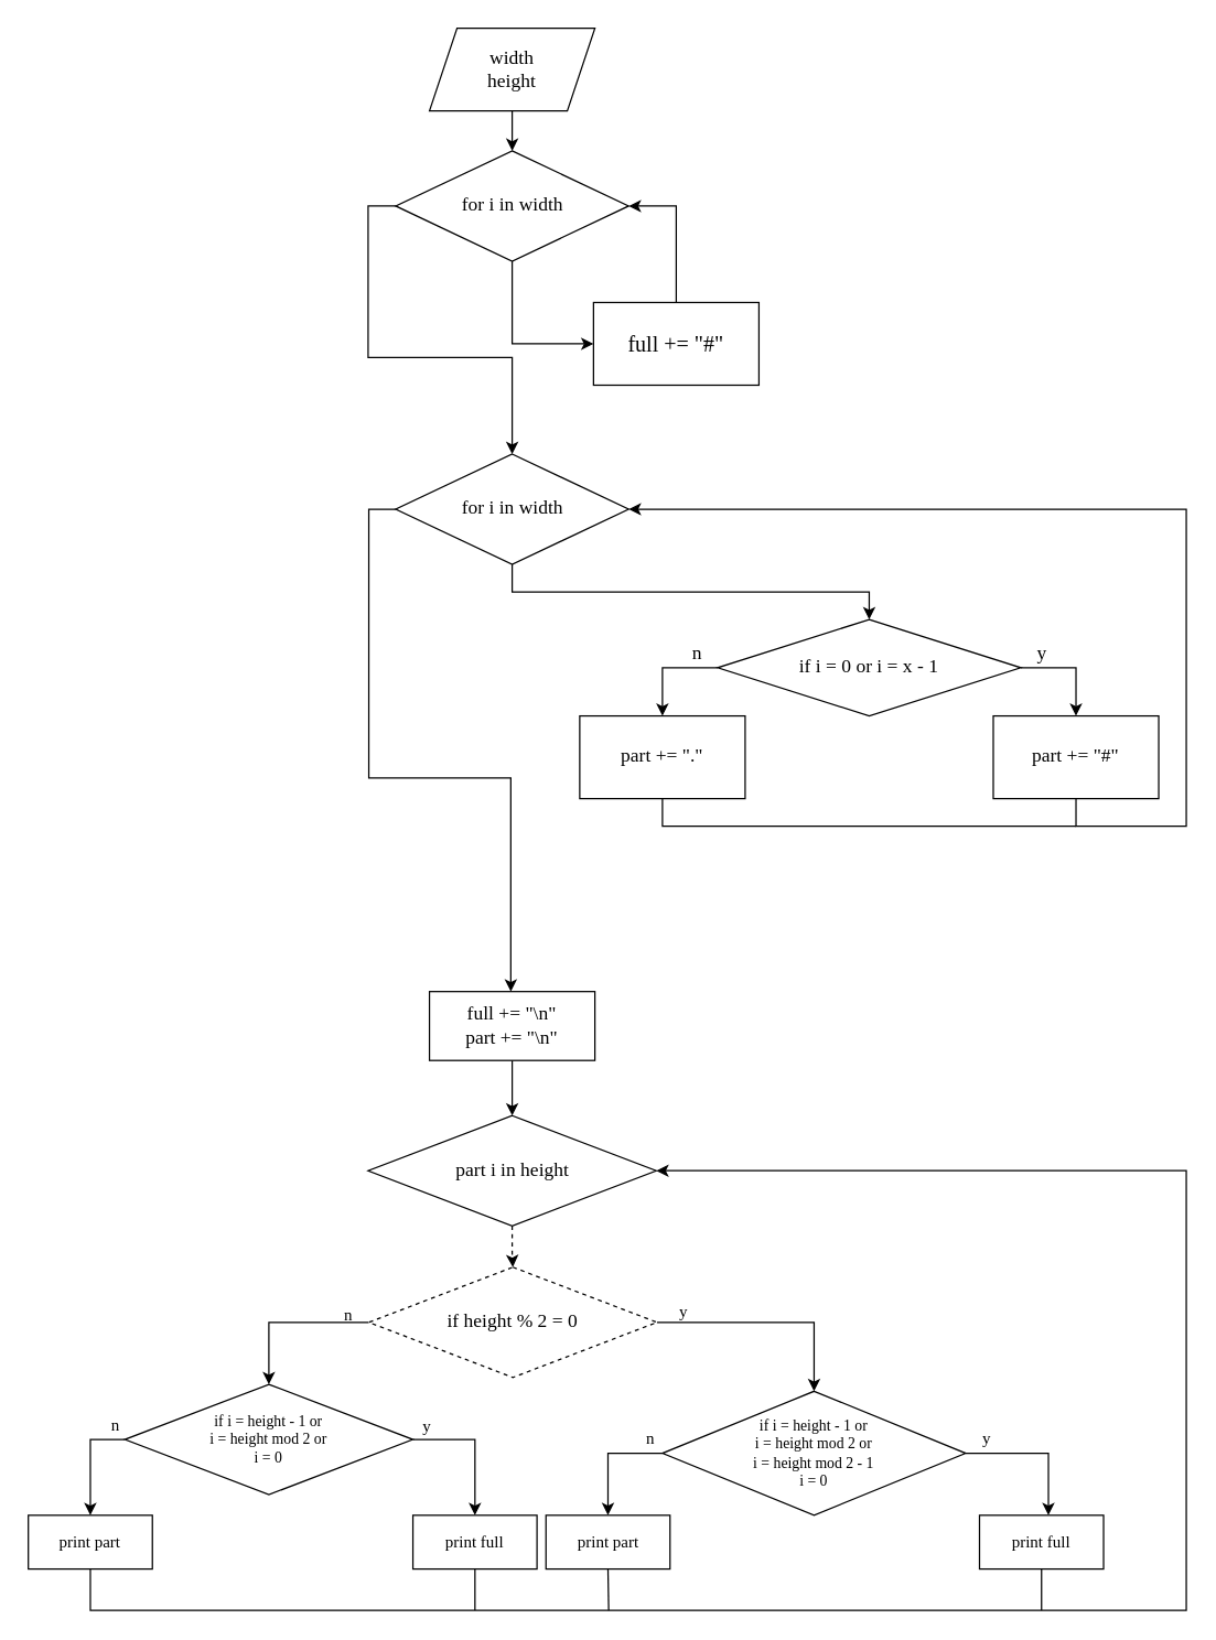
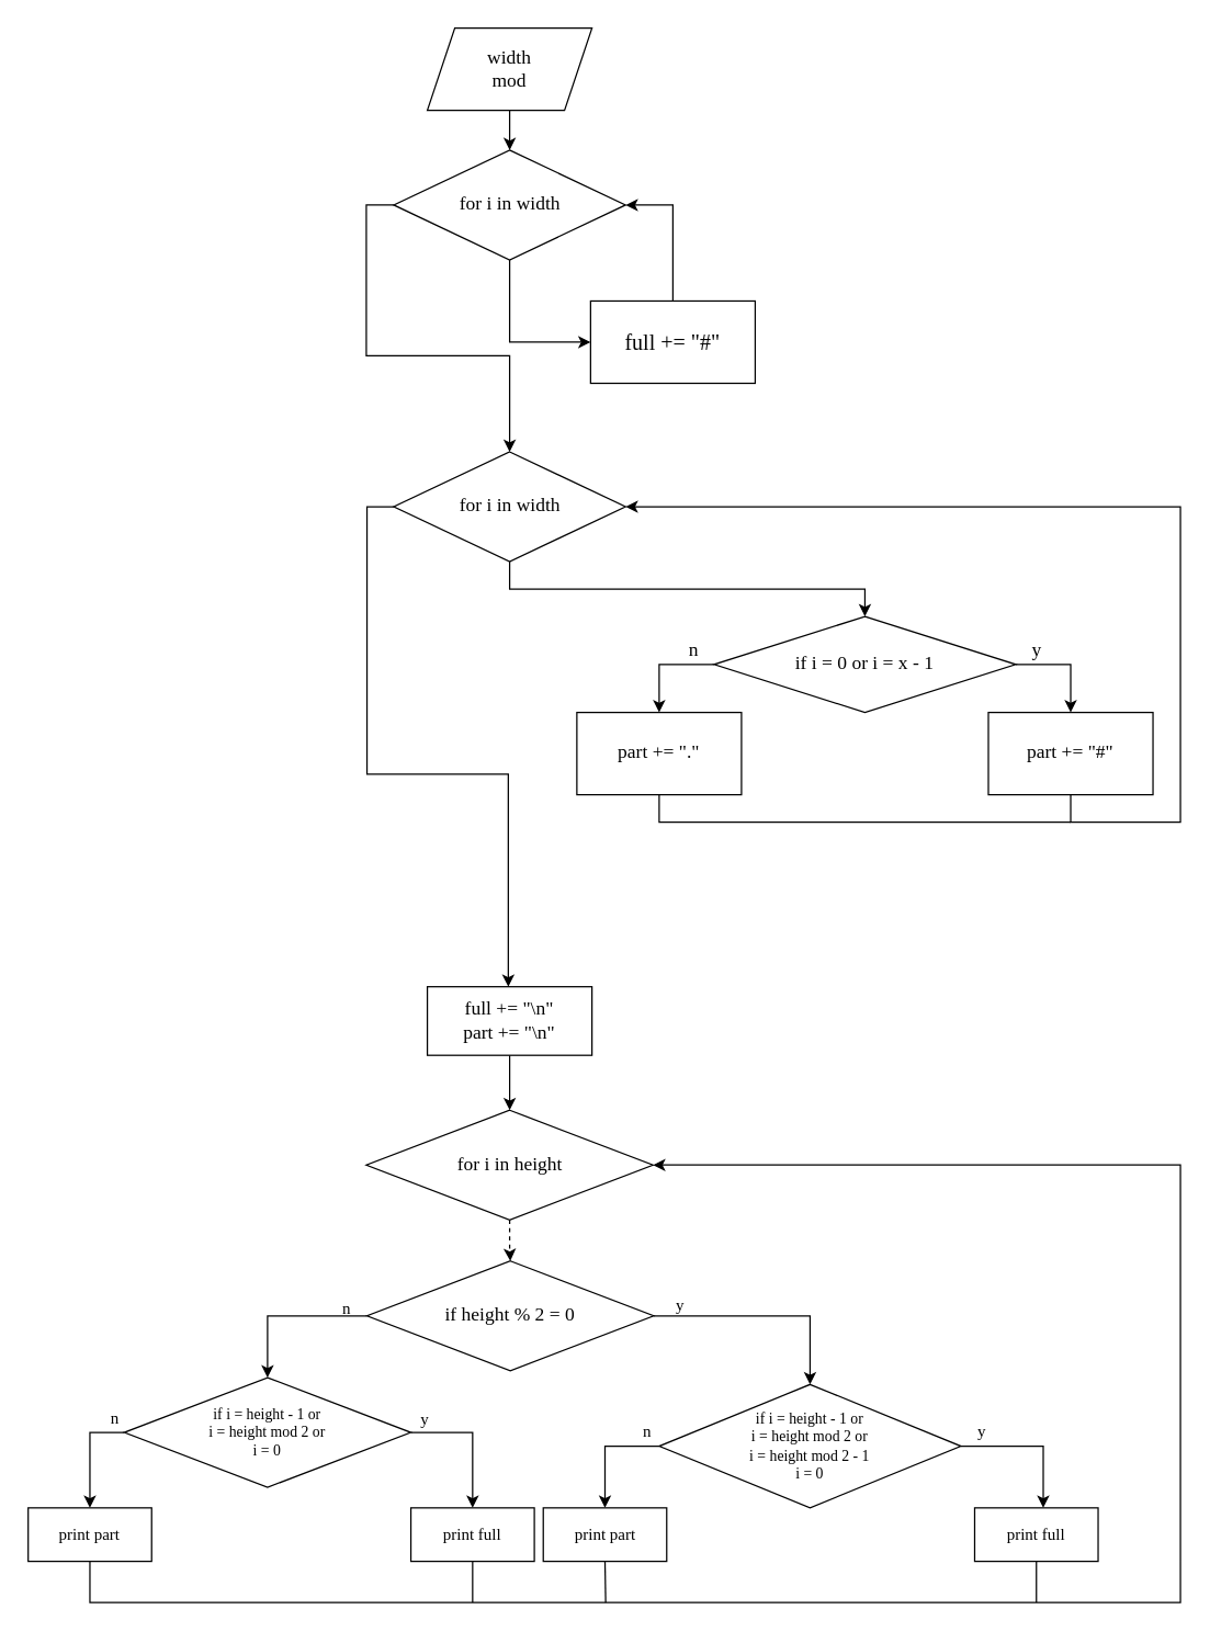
  <mxCell id="0" />
  <mxCell id="1" parent="0" />
  <mxCell id="2" value="" style="edgeStyle=orthogonalEdgeStyle;rounded=0;orthogonalLoop=1;jettySize=auto;html=1;fontSize=14;" edge="1" parent="1" source="3" target="6"><mxGeometry relative="1" as="geometry" /></mxCell>
- <mxCell id="3" value="&lt;div&gt;width&lt;/div&gt;&lt;div&gt;height&lt;br&gt;&lt;/div&gt;" style="shape=parallelogram;perimeter=parallelogramPerimeter;whiteSpace=wrap;html=1;fixedSize=1;fontFamily=Inconsolata;fontSource=https%3A%2F%2Ffonts.googleapis.com%2Fcss%3Ffamily%3DInconsolata;fontSize=14;" vertex="1" parent="1"><mxGeometry x="311" y="20" width="120" height="60" as="geometry" /></mxCell>
+ <mxCell id="3" value="&lt;div&gt;width&lt;/div&gt;&lt;div&gt;mod&lt;br&gt;&lt;/div&gt;" style="shape=parallelogram;perimeter=parallelogramPerimeter;whiteSpace=wrap;html=1;fixedSize=1;fontFamily=Inconsolata;fontSource=https%3A%2F%2Ffonts.googleapis.com%2Fcss%3Ffamily%3DInconsolata;fontSize=14;" vertex="1" parent="1"><mxGeometry x="311" y="20" width="120" height="60" as="geometry" /></mxCell>
  <mxCell id="4" style="edgeStyle=orthogonalEdgeStyle;rounded=0;orthogonalLoop=1;jettySize=auto;html=1;exitX=0;exitY=0.5;exitDx=0;exitDy=0;" edge="1" parent="1" source="6" target="9"><mxGeometry relative="1" as="geometry" /></mxCell>
  <mxCell id="5" style="edgeStyle=orthogonalEdgeStyle;rounded=0;orthogonalLoop=1;jettySize=auto;html=1;exitX=0.5;exitY=1;exitDx=0;exitDy=0;entryX=0;entryY=0.5;entryDx=0;entryDy=0;" edge="1" parent="1" source="6" target="11"><mxGeometry relative="1" as="geometry" /></mxCell>
  <mxCell id="6" value="&lt;div&gt;for i in width&lt;/div&gt;" style="rhombus;whiteSpace=wrap;html=1;fontSize=14;fontFamily=Inconsolata;fontSource=https%3A%2F%2Ffonts.googleapis.com%2Fcss%3Ffamily%3DInconsolata;" vertex="1" parent="1"><mxGeometry x="286.5" y="109" width="169" height="80" as="geometry" /></mxCell>
  <mxCell id="7" style="edgeStyle=orthogonalEdgeStyle;rounded=0;orthogonalLoop=1;jettySize=auto;html=1;exitX=0.5;exitY=1;exitDx=0;exitDy=0;fontFamily=Inconsolata;fontSource=https%3A%2F%2Ffonts.googleapis.com%2Fcss%3Ffamily%3DInconsolata;fontSize=16;" edge="1" parent="1" source="9" target="14"><mxGeometry relative="1" as="geometry" /></mxCell>
  <mxCell id="8" style="edgeStyle=orthogonalEdgeStyle;rounded=0;orthogonalLoop=1;jettySize=auto;html=1;exitX=0;exitY=0.5;exitDx=0;exitDy=0;fontFamily=Inconsolata;fontSource=https%3A%2F%2Ffonts.googleapis.com%2Fcss%3Ffamily%3DInconsolata;fontSize=14;endArrow=classic;endFill=1;" edge="1" parent="1" source="9"><mxGeometry relative="1" as="geometry"><mxPoint x="370" y="719" as="targetPoint" /><Array as="points"><mxPoint x="267" y="369" /><mxPoint x="267" y="564" /><mxPoint x="370" y="564" /><mxPoint x="370" y="719" /></Array></mxGeometry></mxCell>
  <mxCell id="9" value="for i in width" style="rhombus;whiteSpace=wrap;html=1;fontSize=14;fontFamily=Inconsolata;fontSource=https%3A%2F%2Ffonts.googleapis.com%2Fcss%3Ffamily%3DInconsolata;" vertex="1" parent="1"><mxGeometry x="286.5" y="329" width="169" height="80" as="geometry" /></mxCell>
  <mxCell id="10" style="edgeStyle=orthogonalEdgeStyle;rounded=0;orthogonalLoop=1;jettySize=auto;html=1;exitX=0.5;exitY=0;exitDx=0;exitDy=0;entryX=1;entryY=0.5;entryDx=0;entryDy=0;" edge="1" parent="1" source="11" target="6"><mxGeometry relative="1" as="geometry" /></mxCell>
  <mxCell id="11" value="&lt;font style=&quot;font-size: 16px;&quot; data-font-src=&quot;https://fonts.googleapis.com/css?family=Inconsolata&quot; face=&quot;Inconsolata&quot;&gt;full += &quot;#&quot;&lt;/font&gt;" style="rounded=0;whiteSpace=wrap;html=1;" vertex="1" parent="1"><mxGeometry x="430" y="219" width="120" height="60" as="geometry" /></mxCell>
  <mxCell id="12" style="edgeStyle=orthogonalEdgeStyle;rounded=0;orthogonalLoop=1;jettySize=auto;html=1;exitX=0;exitY=0.5;exitDx=0;exitDy=0;fontFamily=Inconsolata;fontSource=https%3A%2F%2Ffonts.googleapis.com%2Fcss%3Ffamily%3DInconsolata;fontSize=14;" edge="1" parent="1" source="14" target="16"><mxGeometry relative="1" as="geometry"><mxPoint x="350" y="514" as="targetPoint" /></mxGeometry></mxCell>
  <mxCell id="13" style="edgeStyle=orthogonalEdgeStyle;rounded=0;orthogonalLoop=1;jettySize=auto;html=1;exitX=1;exitY=0.5;exitDx=0;exitDy=0;entryX=0.5;entryY=0;entryDx=0;entryDy=0;fontFamily=Inconsolata;fontSource=https%3A%2F%2Ffonts.googleapis.com%2Fcss%3Ffamily%3DInconsolata;fontSize=14;" edge="1" parent="1" source="14" target="20"><mxGeometry relative="1" as="geometry" /></mxCell>
  <mxCell id="14" value="&lt;div style=&quot;font-size: 14px;&quot;&gt;if i = 0 or i = x - 1&lt;/div&gt;" style="rhombus;whiteSpace=wrap;html=1;fontFamily=Inconsolata;fontSource=https%3A%2F%2Ffonts.googleapis.com%2Fcss%3Ffamily%3DInconsolata;fontSize=14;" vertex="1" parent="1"><mxGeometry x="520" y="449" width="220" height="70" as="geometry" /></mxCell>
  <mxCell id="15" style="edgeStyle=orthogonalEdgeStyle;rounded=0;orthogonalLoop=1;jettySize=auto;html=1;fontFamily=Inconsolata;fontSource=https%3A%2F%2Ffonts.googleapis.com%2Fcss%3Ffamily%3DInconsolata;fontSize=14;endArrow=none;endFill=0;" edge="1" parent="1" source="16"><mxGeometry relative="1" as="geometry"><mxPoint x="780" y="599" as="targetPoint" /><Array as="points"><mxPoint x="480" y="599" /></Array></mxGeometry></mxCell>
  <mxCell id="16" value="&lt;div&gt;part += &quot;.&quot;&lt;/div&gt;" style="rounded=0;whiteSpace=wrap;html=1;fontFamily=Inconsolata;fontSource=https%3A%2F%2Ffonts.googleapis.com%2Fcss%3Ffamily%3DInconsolata;fontSize=14;" vertex="1" parent="1"><mxGeometry x="420" y="519" width="120" height="60" as="geometry" /></mxCell>
  <mxCell id="17" value="y" style="text;html=1;align=center;verticalAlign=middle;resizable=0;points=[];autosize=1;strokeColor=none;fillColor=none;fontSize=14;fontFamily=Inconsolata;" vertex="1" parent="1"><mxGeometry x="740" y="459" width="30" height="30" as="geometry" /></mxCell>
  <mxCell id="18" value="n" style="text;html=1;align=center;verticalAlign=middle;resizable=0;points=[];autosize=1;strokeColor=none;fillColor=none;fontSize=14;fontFamily=Inconsolata;" vertex="1" parent="1"><mxGeometry x="490" y="459" width="30" height="30" as="geometry" /></mxCell>
  <mxCell id="19" style="edgeStyle=orthogonalEdgeStyle;rounded=0;orthogonalLoop=1;jettySize=auto;html=1;exitX=0.5;exitY=1;exitDx=0;exitDy=0;fontFamily=Inconsolata;fontSource=https%3A%2F%2Ffonts.googleapis.com%2Fcss%3Ffamily%3DInconsolata;fontSize=14;entryX=1;entryY=0.5;entryDx=0;entryDy=0;" edge="1" parent="1" source="20" target="9"><mxGeometry relative="1" as="geometry"><mxPoint x="870" y="359" as="targetPoint" /><Array as="points"><mxPoint x="780" y="599" /><mxPoint x="860" y="599" /><mxPoint x="860" y="369" /></Array></mxGeometry></mxCell>
  <mxCell id="20" value="&lt;div&gt;part += &quot;#&quot;&lt;/div&gt;" style="rounded=0;whiteSpace=wrap;html=1;fontFamily=Inconsolata;fontSource=https%3A%2F%2Ffonts.googleapis.com%2Fcss%3Ffamily%3DInconsolata;fontSize=14;" vertex="1" parent="1"><mxGeometry x="720" y="519" width="120" height="60" as="geometry" /></mxCell>
  <mxCell id="21" style="edgeStyle=orthogonalEdgeStyle;rounded=0;orthogonalLoop=1;jettySize=auto;html=1;fontFamily=Inconsolata;fontSource=https%3A%2F%2Ffonts.googleapis.com%2Fcss%3Ffamily%3DInconsolata;fontSize=14;endArrow=classic;endFill=1;" edge="1" parent="1" source="22" target="24"><mxGeometry relative="1" as="geometry" /></mxCell>
  <mxCell id="22" value="&lt;div&gt;full += &quot;\n&quot;&lt;/div&gt;&lt;div&gt;part += &quot;\n&quot;&lt;br&gt;&lt;/div&gt;" style="rounded=0;whiteSpace=wrap;html=1;fontFamily=Inconsolata;fontSource=https%3A%2F%2Ffonts.googleapis.com%2Fcss%3Ffamily%3DInconsolata;fontSize=14;" vertex="1" parent="1"><mxGeometry x="311" y="719" width="120" height="50" as="geometry" /></mxCell>
  <mxCell id="23" style="edgeStyle=orthogonalEdgeStyle;rounded=0;orthogonalLoop=1;jettySize=auto;html=1;fontFamily=Inconsolata;fontSource=https%3A%2F%2Ffonts.googleapis.com%2Fcss%3Ffamily%3DInconsolata;fontSize=14;endArrow=classic;endFill=1;dashed=1;" edge="1" parent="1" source="24" target="27"><mxGeometry relative="1" as="geometry" /></mxCell>
- <mxCell id="24" value="part i in height" style="rhombus;whiteSpace=wrap;html=1;fontFamily=Inconsolata;fontSource=https%3A%2F%2Ffonts.googleapis.com%2Fcss%3Ffamily%3DInconsolata;fontSize=14;" vertex="1" parent="1"><mxGeometry x="266.5" y="809" width="209" height="80" as="geometry" /></mxCell>
+ <mxCell id="24" value="for i in height" style="rhombus;whiteSpace=wrap;html=1;fontFamily=Inconsolata;fontSource=https%3A%2F%2Ffonts.googleapis.com%2Fcss%3Ffamily%3DInconsolata;fontSize=14;" vertex="1" parent="1"><mxGeometry x="266.5" y="809" width="209" height="80" as="geometry" /></mxCell>
  <mxCell id="25" value="" style="edgeStyle=orthogonalEdgeStyle;rounded=0;orthogonalLoop=1;jettySize=auto;html=1;fontFamily=Inconsolata;fontSource=https%3A%2F%2Ffonts.googleapis.com%2Fcss%3Ffamily%3DInconsolata;fontSize=14;endArrow=classic;endFill=1;" edge="1" parent="1" source="27"><mxGeometry relative="1" as="geometry"><mxPoint x="590" y="1009" as="targetPoint" /><Array as="points"><mxPoint x="590" y="959" /><mxPoint x="590" y="1009" /></Array></mxGeometry></mxCell>
  <mxCell id="26" value="" style="edgeStyle=orthogonalEdgeStyle;rounded=0;orthogonalLoop=1;jettySize=auto;html=1;fontFamily=Inconsolata;fontSource=https%3A%2F%2Ffonts.googleapis.com%2Fcss%3Ffamily%3DInconsolata;fontSize=12;endArrow=classic;endFill=1;exitX=0;exitY=0.5;exitDx=0;exitDy=0;" edge="1" parent="1" source="27" target="40"><mxGeometry relative="1" as="geometry" /></mxCell>
- <mxCell id="27" value="if height % 2 = 0" style="rhombus;whiteSpace=wrap;html=1;fontFamily=Inconsolata;fontSource=https%3A%2F%2Ffonts.googleapis.com%2Fcss%3Ffamily%3DInconsolata;fontSize=14;dashed=1;" vertex="1" parent="1"><mxGeometry x="267" y="919" width="209" height="80" as="geometry" /></mxCell>
+ <mxCell id="27" value="if height % 2 = 0" style="rhombus;whiteSpace=wrap;html=1;fontFamily=Inconsolata;fontSource=https%3A%2F%2Ffonts.googleapis.com%2Fcss%3Ffamily%3DInconsolata;fontSize=14;" vertex="1" parent="1"><mxGeometry x="267" y="919" width="209" height="80" as="geometry" /></mxCell>
  <mxCell id="28" style="edgeStyle=orthogonalEdgeStyle;rounded=0;orthogonalLoop=1;jettySize=auto;html=1;exitX=1;exitY=0.5;exitDx=0;exitDy=0;fontFamily=Inconsolata;fontSource=https%3A%2F%2Ffonts.googleapis.com%2Fcss%3Ffamily%3DInconsolata;fontSize=12;endArrow=classic;endFill=1;" edge="1" parent="1" source="30"><mxGeometry relative="1" as="geometry"><mxPoint x="760" y="1099" as="targetPoint" /><Array as="points"><mxPoint x="760" y="1054" /></Array></mxGeometry></mxCell>
  <mxCell id="29" style="edgeStyle=orthogonalEdgeStyle;rounded=0;orthogonalLoop=1;jettySize=auto;html=1;entryX=0.5;entryY=0;entryDx=0;entryDy=0;fontFamily=Inconsolata;fontSource=https%3A%2F%2Ffonts.googleapis.com%2Fcss%3Ffamily%3DInconsolata;fontSize=12;endArrow=classic;endFill=1;exitX=0;exitY=0.5;exitDx=0;exitDy=0;" edge="1" parent="1" source="30" target="36"><mxGeometry relative="1" as="geometry" /></mxCell>
  <mxCell id="30" value="&lt;div style=&quot;font-size: 11px;&quot;&gt;&lt;font style=&quot;font-size: 11px;&quot;&gt;if i = height - 1 or&lt;/font&gt;&lt;/div&gt;&lt;div style=&quot;font-size: 11px;&quot;&gt; &lt;/div&gt;&lt;div style=&quot;font-size: 11px;&quot;&gt;&lt;font style=&quot;font-size: 11px;&quot;&gt;i = height mod 2 or&lt;/font&gt;&lt;/div&gt;&lt;div style=&quot;font-size: 11px;&quot;&gt;&lt;font style=&quot;font-size: 11px;&quot;&gt;i = height mod 2 - 1&lt;br style=&quot;&quot;&gt;&lt;/font&gt;&lt;/div&gt;&lt;div style=&quot;font-size: 11px;&quot;&gt;&lt;font style=&quot;font-size: 11px;&quot;&gt;i = 0&lt;/font&gt;&lt;/div&gt;" style="rhombus;whiteSpace=wrap;html=1;fontFamily=Inconsolata;fontSource=https%3A%2F%2Ffonts.googleapis.com%2Fcss%3Ffamily%3DInconsolata;fontSize=10;align=center;textDirection=ltr;labelPosition=center;verticalLabelPosition=middle;verticalAlign=middle;" vertex="1" parent="1"><mxGeometry x="480" y="1009" width="220" height="90" as="geometry" /></mxCell>
  <mxCell id="31" value="&lt;div style=&quot;font-size: 12px;&quot;&gt;y&lt;/div&gt;&lt;div style=&quot;font-size: 12px;&quot;&gt;&lt;br style=&quot;font-size: 12px;&quot;&gt;&lt;/div&gt;" style="text;html=1;align=center;verticalAlign=middle;resizable=0;points=[];autosize=1;strokeColor=none;fillColor=none;fontSize=12;fontFamily=Inconsolata;" vertex="1" parent="1"><mxGeometry x="480" y="939" width="30" height="40" as="geometry" /></mxCell>
  <mxCell id="32" value="&lt;div&gt;y&lt;/div&gt;" style="text;html=1;align=center;verticalAlign=middle;resizable=0;points=[];autosize=1;strokeColor=none;fillColor=none;fontSize=12;fontFamily=Inconsolata;" vertex="1" parent="1"><mxGeometry x="700" y="1029" width="30" height="30" as="geometry" /></mxCell>
  <mxCell id="33" style="edgeStyle=orthogonalEdgeStyle;rounded=0;orthogonalLoop=1;jettySize=auto;html=1;exitX=0.5;exitY=1;exitDx=0;exitDy=0;fontFamily=Inconsolata;fontSource=https%3A%2F%2Ffonts.googleapis.com%2Fcss%3Ffamily%3DInconsolata;fontSize=12;endArrow=none;endFill=0;" edge="1" parent="1" source="34"><mxGeometry relative="1" as="geometry"><mxPoint x="755" y="1168" as="targetPoint" /></mxGeometry></mxCell>
  <mxCell id="34" value="print full" style="rounded=0;whiteSpace=wrap;html=1;fontFamily=Inconsolata;fontSource=https%3A%2F%2Ffonts.googleapis.com%2Fcss%3Ffamily%3DInconsolata;fontSize=12;" vertex="1" parent="1"><mxGeometry x="710" y="1099" width="90" height="39" as="geometry" /></mxCell>
  <mxCell id="35" style="edgeStyle=orthogonalEdgeStyle;rounded=0;orthogonalLoop=1;jettySize=auto;html=1;exitX=0.5;exitY=1;exitDx=0;exitDy=0;fontFamily=Inconsolata;fontSource=https%3A%2F%2Ffonts.googleapis.com%2Fcss%3Ffamily%3DInconsolata;fontSize=12;endArrow=none;endFill=0;" edge="1" parent="1" source="36"><mxGeometry relative="1" as="geometry"><mxPoint x="441" y="1168" as="targetPoint" /></mxGeometry></mxCell>
  <mxCell id="36" value="print part" style="rounded=0;whiteSpace=wrap;html=1;fontFamily=Inconsolata;fontSource=https%3A%2F%2Ffonts.googleapis.com%2Fcss%3Ffamily%3DInconsolata;fontSize=12;" vertex="1" parent="1"><mxGeometry x="395.5" y="1099" width="90" height="39" as="geometry" /></mxCell>
  <mxCell id="37" value="n" style="text;html=1;align=center;verticalAlign=middle;resizable=0;points=[];autosize=1;strokeColor=none;fillColor=none;fontSize=12;fontFamily=Inconsolata;" vertex="1" parent="1"><mxGeometry x="455.5" y="1029" width="30" height="30" as="geometry" /></mxCell>
  <mxCell id="38" style="edgeStyle=orthogonalEdgeStyle;rounded=0;orthogonalLoop=1;jettySize=auto;html=1;exitX=0;exitY=0.5;exitDx=0;exitDy=0;fontFamily=Inconsolata;fontSource=https%3A%2F%2Ffonts.googleapis.com%2Fcss%3Ffamily%3DInconsolata;fontSize=12;endArrow=classic;endFill=1;" edge="1" parent="1" source="40" target="43"><mxGeometry relative="1" as="geometry" /></mxCell>
  <mxCell id="39" style="edgeStyle=orthogonalEdgeStyle;rounded=0;orthogonalLoop=1;jettySize=auto;html=1;exitX=1;exitY=0.5;exitDx=0;exitDy=0;fontFamily=Inconsolata;fontSource=https%3A%2F%2Ffonts.googleapis.com%2Fcss%3Ffamily%3DInconsolata;fontSize=12;endArrow=classic;endFill=1;" edge="1" parent="1" source="40" target="45"><mxGeometry relative="1" as="geometry" /></mxCell>
  <mxCell id="40" value="&lt;div style=&quot;font-size: 11px;&quot;&gt;&lt;font style=&quot;font-size: 11px;&quot;&gt;if i = height - 1 or&lt;/font&gt;&lt;/div&gt;&lt;div style=&quot;font-size: 11px;&quot;&gt; &lt;/div&gt;&lt;div style=&quot;font-size: 11px;&quot;&gt;&lt;font style=&quot;font-size: 11px;&quot;&gt;i = height mod 2 or&lt;/font&gt;&lt;/div&gt;&lt;div style=&quot;font-size: 11px;&quot;&gt;&lt;font style=&quot;font-size: 11px;&quot;&gt;i = 0&lt;/font&gt;&lt;/div&gt;" style="rhombus;whiteSpace=wrap;html=1;fontFamily=Inconsolata;fontSource=https%3A%2F%2Ffonts.googleapis.com%2Fcss%3Ffamily%3DInconsolata;fontSize=14;" vertex="1" parent="1"><mxGeometry x="90" y="1004" width="209" height="80" as="geometry" /></mxCell>
  <mxCell id="41" value="n" style="text;html=1;align=center;verticalAlign=middle;resizable=0;points=[];autosize=1;strokeColor=none;fillColor=none;fontSize=12;fontFamily=Inconsolata;" vertex="1" parent="1"><mxGeometry x="237" y="939" width="30" height="30" as="geometry" /></mxCell>
  <mxCell id="42" style="edgeStyle=orthogonalEdgeStyle;rounded=0;orthogonalLoop=1;jettySize=auto;html=1;fontFamily=Inconsolata;fontSource=https%3A%2F%2Ffonts.googleapis.com%2Fcss%3Ffamily%3DInconsolata;fontSize=12;endArrow=classic;endFill=1;entryX=1;entryY=0.5;entryDx=0;entryDy=0;" edge="1" parent="1" source="43" target="24"><mxGeometry relative="1" as="geometry"><mxPoint x="860" y="1098" as="targetPoint" /><Array as="points"><mxPoint x="65" y="1168" /><mxPoint x="860" y="1168" /><mxPoint x="860" y="849" /></Array></mxGeometry></mxCell>
  <mxCell id="43" value="print part" style="rounded=0;whiteSpace=wrap;html=1;fontFamily=Inconsolata;fontSource=https%3A%2F%2Ffonts.googleapis.com%2Fcss%3Ffamily%3DInconsolata;fontSize=12;" vertex="1" parent="1"><mxGeometry x="20" y="1099" width="90" height="39" as="geometry" /></mxCell>
  <mxCell id="44" style="edgeStyle=orthogonalEdgeStyle;rounded=0;orthogonalLoop=1;jettySize=auto;html=1;exitX=0.5;exitY=1;exitDx=0;exitDy=0;fontFamily=Inconsolata;fontSource=https%3A%2F%2Ffonts.googleapis.com%2Fcss%3Ffamily%3DInconsolata;fontSize=12;endArrow=none;endFill=0;" edge="1" parent="1" source="45"><mxGeometry relative="1" as="geometry"><mxPoint x="344" y="1168" as="targetPoint" /></mxGeometry></mxCell>
  <mxCell id="45" value="&lt;div&gt;print full&lt;/div&gt;" style="rounded=0;whiteSpace=wrap;html=1;fontFamily=Inconsolata;fontSource=https%3A%2F%2Ffonts.googleapis.com%2Fcss%3Ffamily%3DInconsolata;fontSize=12;" vertex="1" parent="1"><mxGeometry x="299" y="1099" width="90" height="39" as="geometry" /></mxCell>
  <mxCell id="46" value="n" style="text;html=1;align=center;verticalAlign=middle;resizable=0;points=[];autosize=1;strokeColor=none;fillColor=none;fontSize=12;fontFamily=Inconsolata;" vertex="1" parent="1"><mxGeometry x="68" y="1019" width="30" height="30" as="geometry" /></mxCell>
  <mxCell id="47" value="&lt;div&gt;y&lt;/div&gt;" style="text;html=1;align=center;verticalAlign=middle;resizable=0;points=[];autosize=1;strokeColor=none;fillColor=none;fontSize=12;fontFamily=Inconsolata;" vertex="1" parent="1"><mxGeometry x="294" y="1020" width="30" height="30" as="geometry" /></mxCell>
